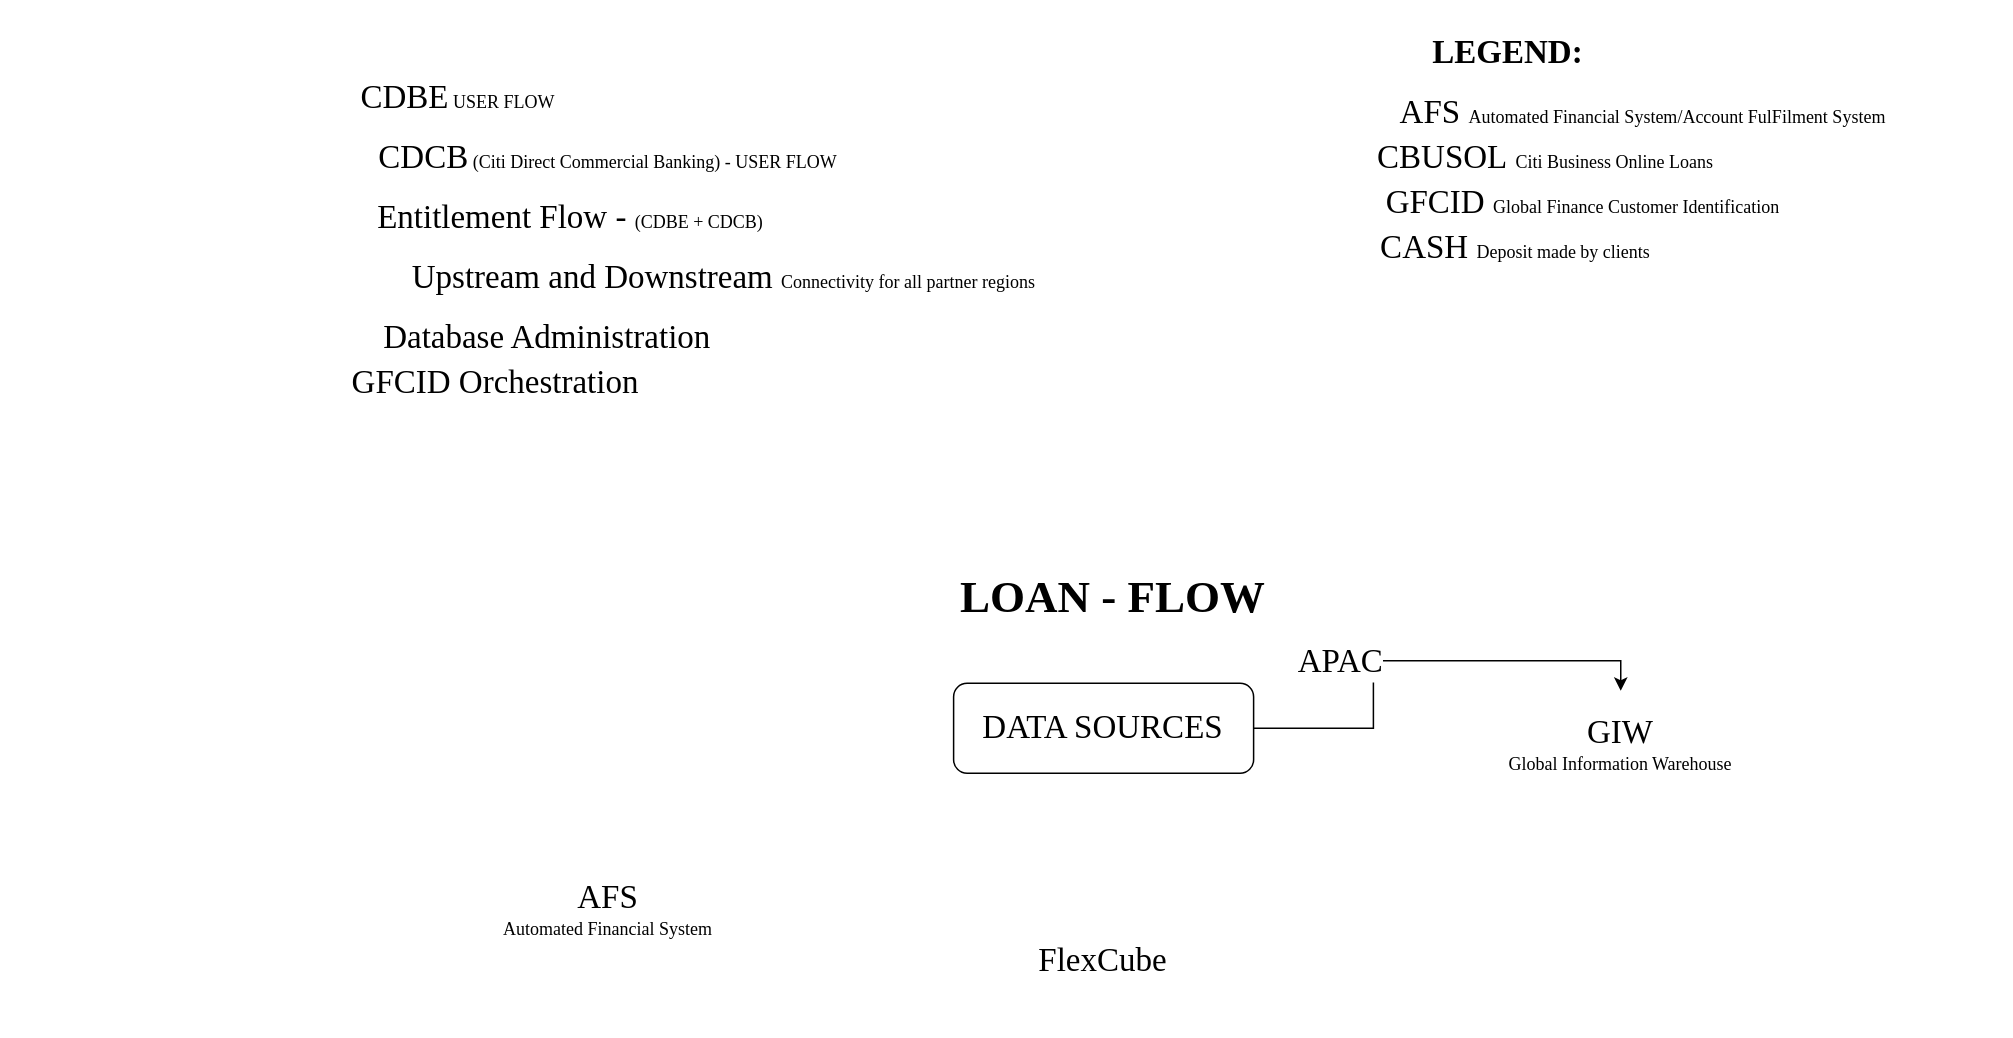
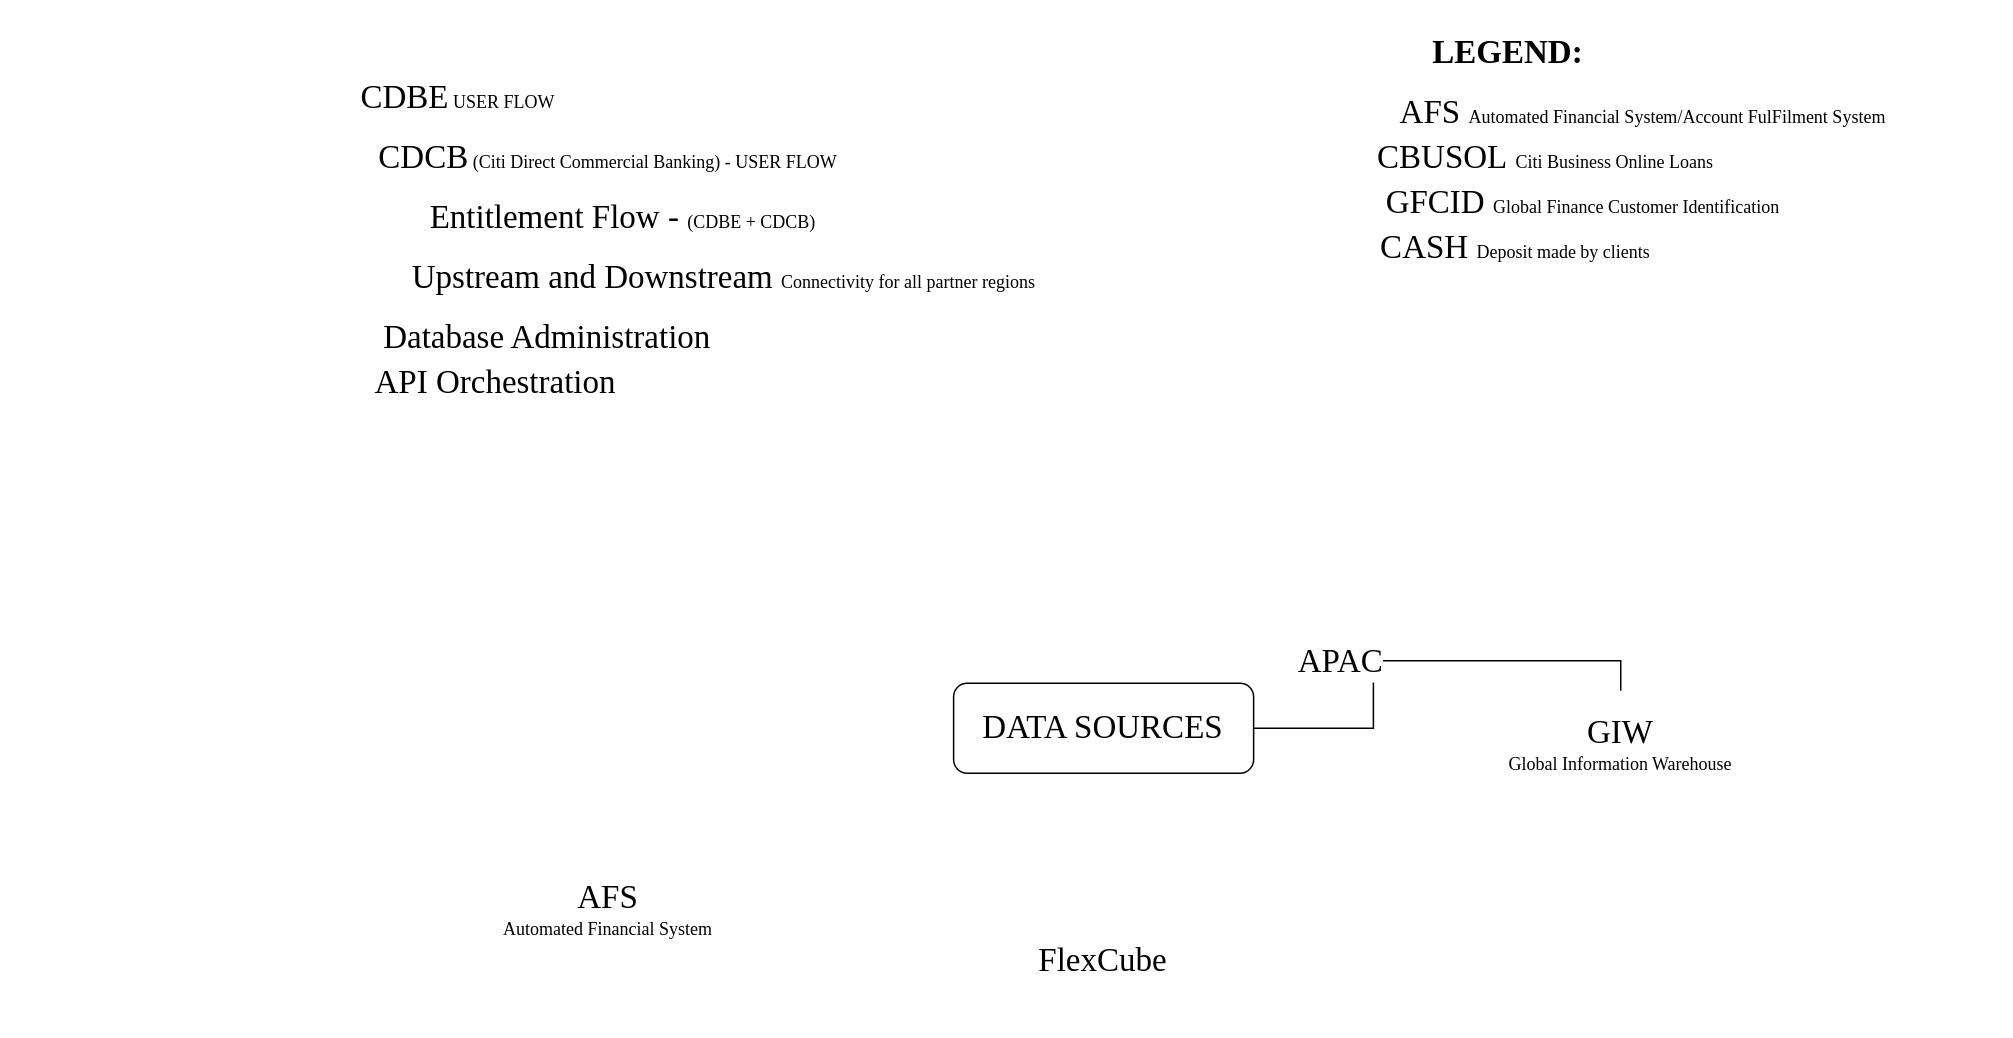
  <mxCell id="0" />
  <mxCell id="1" parent="0" />
- <mxCell id="2" value="&lt;h1 style=&quot;font-size: 30px;&quot;&gt;LOAN - FLOW&lt;/h1&gt;" style="text;html=1;strokeColor=none;fillColor=none;spacing=5;spacingTop=-20;whiteSpace=wrap;overflow=hidden;rounded=0;fontFamily=Architects Daughter;fontSource=https%3A%2F%2Ffonts.googleapis.com%2Fcss%3Ffamily%3DArchitects%2BDaughter;fontSize=30;" vertex="1" parent="1"><mxGeometry x="635.24" y="370" width="220" height="50" as="geometry" /></mxCell>
- <mxCell id="3" style="edgeStyle=orthogonalEdgeStyle;rounded=0;orthogonalLoop=1;jettySize=auto;html=1;entryX=0.5;entryY=0;entryDx=0;entryDy=0;" edge="1" parent="1" source="21" target="5"><mxGeometry relative="1" as="geometry" /></mxCell>
+ <mxCell id="3" style="edgeStyle=orthogonalEdgeStyle;rounded=0;orthogonalLoop=1;jettySize=auto;html=1;entryX=0.5;entryY=0;entryDx=0;entryDy=0;endArrow=none;" edge="1" parent="1" source="21" target="5"><mxGeometry relative="1" as="geometry" /></mxCell>
  <mxCell id="4" value="&lt;font data-font-src=&quot;https://fonts.googleapis.com/css?family=Architects+Daughter&quot; face=&quot;Architects Daughter&quot; style=&quot;font-size: 22px;&quot;&gt;APAC&lt;/font&gt;" style="edgeLabel;html=1;align=center;verticalAlign=middle;resizable=0;points=[];" vertex="1" connectable="0" parent="3"><mxGeometry x="0.111" y="-1" relative="1" as="geometry"><mxPoint x="-70" y="-1" as="offset" /></mxGeometry></mxCell>
  <mxCell id="5" value="&lt;font style=&quot;&quot;&gt;&lt;span style=&quot;font-size: 22px;&quot;&gt;GIW&lt;/span&gt;&lt;br&gt;&lt;font style=&quot;font-size: 12px;&quot;&gt;Global Information Warehouse&lt;/font&gt;&lt;br&gt;&lt;/font&gt;" style="text;html=1;strokeColor=none;fillColor=none;align=center;verticalAlign=middle;whiteSpace=wrap;rounded=0;fontFamily=Architects Daughter;fontSource=https%3A%2F%2Ffonts.googleapis.com%2Fcss%3Ffamily%3DArchitects%2BDaughter;" vertex="1" parent="1"><mxGeometry x="995" y="460" width="170" height="70" as="geometry" /></mxCell>
  <mxCell id="6" value="&lt;font style=&quot;font-size: 22px;&quot;&gt;FlexCube&lt;/font&gt;" style="text;html=1;strokeColor=none;fillColor=none;align=center;verticalAlign=middle;whiteSpace=wrap;rounded=0;fontFamily=Architects Daughter;fontSource=https%3A%2F%2Ffonts.googleapis.com%2Fcss%3Ffamily%3DArchitects%2BDaughter;" vertex="1" parent="1"><mxGeometry x="665.24" y="610" width="140" height="60" as="geometry" /></mxCell>
- <mxCell id="7" value="&lt;font style=&quot;&quot;&gt;&lt;font style=&quot;font-size: 22px;&quot;&gt;Entitlement Flow -&amp;nbsp;&lt;/font&gt;&lt;font style=&quot;font-size: 12px;&quot;&gt;(CDBE + CDCB)&lt;/font&gt;&lt;br&gt;&lt;/font&gt;" style="text;html=1;strokeColor=none;fillColor=none;align=center;verticalAlign=middle;whiteSpace=wrap;rounded=0;fontFamily=Architects Daughter;fontSource=https%3A%2F%2Ffonts.googleapis.com%2Fcss%3Ffamily%3DArchitects%2BDaughter;" vertex="1" parent="1"><mxGeometry x="140" y="130" width="480" height="30" as="geometry" /></mxCell>
+ <mxCell id="7" value="&lt;font style=&quot;&quot;&gt;&lt;font style=&quot;font-size: 22px;&quot;&gt;Entitlement Flow -&amp;nbsp;&lt;/font&gt;&lt;font style=&quot;font-size: 12px;&quot;&gt;(CDBE + CDCB)&lt;/font&gt;&lt;br&gt;&lt;/font&gt;" style="text;html=1;strokeColor=none;fillColor=none;align=center;verticalAlign=middle;whiteSpace=wrap;rounded=0;fontFamily=Architects Daughter;fontSource=https%3A%2F%2Ffonts.googleapis.com%2Fcss%3Ffamily%3DArchitects%2BDaughter;" vertex="1" parent="1"><mxGeometry x="175" y="130" width="480" height="30" as="geometry" /></mxCell>
  <mxCell id="8" value="&lt;font style=&quot;&quot;&gt;&lt;span style=&quot;font-size: 22px;&quot;&gt;AFS&lt;/span&gt;&lt;br&gt;&lt;font style=&quot;font-size: 12px;&quot;&gt;Automated Financial System&lt;/font&gt;&lt;br&gt;&lt;/font&gt;" style="text;html=1;strokeColor=none;fillColor=none;align=center;verticalAlign=middle;whiteSpace=wrap;rounded=0;fontFamily=Architects Daughter;fontSource=https%3A%2F%2Ffonts.googleapis.com%2Fcss%3Ffamily%3DArchitects%2BDaughter;" vertex="1" parent="1"><mxGeometry x="260" width="290" height="50" as="geometry" y="580" /></mxCell>
  <mxCell id="9" value="&lt;font style=&quot;&quot;&gt;&lt;font style=&quot;font-size: 22px;&quot;&gt;AFS &lt;/font&gt;&lt;font style=&quot;font-size: 12px;&quot;&gt;Automated Financial System/Account FulFilment System&lt;/font&gt;&lt;br&gt;&lt;/font&gt;" style="text;html=1;strokeColor=none;fillColor=none;align=center;verticalAlign=middle;whiteSpace=wrap;rounded=0;fontFamily=Architects Daughter;fontSource=https%3A%2F%2Ffonts.googleapis.com%2Fcss%3Ffamily%3DArchitects%2BDaughter;" vertex="1" parent="1"><mxGeometry x="870" y="60" width="450" height="30" as="geometry" /></mxCell>
  <mxCell id="10" value="&lt;font style=&quot;&quot;&gt;&lt;font style=&quot;font-size: 22px;&quot;&gt;CDCB&lt;/font&gt;&lt;font style=&quot;font-size: 12px;&quot;&gt;&amp;nbsp;(Citi Direct Commercial Banking) - USER FLOW&lt;/font&gt;&lt;br&gt;&lt;/font&gt;" style="text;html=1;strokeColor=none;fillColor=none;align=center;verticalAlign=middle;whiteSpace=wrap;rounded=0;fontFamily=Architects Daughter;fontSource=https%3A%2F%2Ffonts.googleapis.com%2Fcss%3Ffamily%3DArchitects%2BDaughter;" vertex="1" parent="1"><mxGeometry x="230" y="90" width="350" height="30" as="geometry" /></mxCell>
- <mxCell id="11" value="&lt;font style=&quot;&quot;&gt;&lt;span style=&quot;font-size: 22px;&quot;&gt;GFCID Orchestration&lt;/span&gt;&lt;br&gt;&lt;/font&gt;" style="text;html=1;strokeColor=none;fillColor=none;align=center;verticalAlign=middle;whiteSpace=wrap;rounded=0;fontFamily=Architects Daughter;fontSource=https%3A%2F%2Ffonts.googleapis.com%2Fcss%3Ffamily%3DArchitects%2BDaughter;" vertex="1" parent="1"><mxGeometry x="20" y="240" width="620" height="30" as="geometry" /></mxCell>
+ <mxCell id="11" value="&lt;font style=&quot;&quot;&gt;&lt;span style=&quot;font-size: 22px;&quot;&gt;API Orchestration&lt;/span&gt;&lt;br&gt;&lt;/font&gt;" style="text;html=1;strokeColor=none;fillColor=none;align=center;verticalAlign=middle;whiteSpace=wrap;rounded=0;fontFamily=Architects Daughter;fontSource=https%3A%2F%2Ffonts.googleapis.com%2Fcss%3Ffamily%3DArchitects%2BDaughter;" vertex="1" parent="1"><mxGeometry x="20" y="240" width="620" height="30" as="geometry" /></mxCell>
  <mxCell id="12" value="&lt;font style=&quot;&quot;&gt;&lt;span style=&quot;font-size: 22px;&quot;&gt;Upstream and Downstream &lt;/span&gt;&lt;font style=&quot;font-size: 12px;&quot;&gt;Connectivity for all partner regions&lt;/font&gt;&lt;span style=&quot;font-size: 22px;&quot;&gt;&amp;nbsp;&lt;/span&gt;&lt;br&gt;&lt;/font&gt;" style="text;html=1;strokeColor=none;fillColor=none;align=center;verticalAlign=middle;whiteSpace=wrap;rounded=0;fontFamily=Architects Daughter;fontSource=https%3A%2F%2Ffonts.googleapis.com%2Fcss%3Ffamily%3DArchitects%2BDaughter;" vertex="1" parent="1"><mxGeometry x="180" y="170" width="610" height="30" as="geometry" /></mxCell>
  <mxCell id="13" value="&lt;font style=&quot;&quot;&gt;&lt;span style=&quot;font-size: 22px;&quot;&gt;Database Administration&amp;nbsp;&lt;/span&gt;&lt;span style=&quot;font-size: 22px;&quot;&gt;&amp;nbsp;&lt;/span&gt;&lt;br&gt;&lt;/font&gt;" style="text;html=1;strokeColor=none;fillColor=none;align=center;verticalAlign=middle;whiteSpace=wrap;rounded=0;fontFamily=Architects Daughter;fontSource=https%3A%2F%2Ffonts.googleapis.com%2Fcss%3Ffamily%3DArchitects%2BDaughter;" vertex="1" parent="1"><mxGeometry x="60" y="210" width="620" height="30" as="geometry" /></mxCell>
  <mxCell id="14" value="&lt;font style=&quot;font-size: 22px;&quot;&gt;&lt;span style=&quot;font-size: 22px;&quot;&gt;LEGEND:&lt;/span&gt;&lt;br style=&quot;font-size: 22px;&quot;&gt;&lt;/font&gt;" style="text;html=1;strokeColor=none;fillColor=none;align=center;verticalAlign=middle;whiteSpace=wrap;rounded=0;fontFamily=Architects Daughter;fontSource=https%3A%2F%2Ffonts.googleapis.com%2Fcss%3Ffamily%3DArchitects%2BDaughter;fontSize=22;fontStyle=1" vertex="1" parent="1"><mxGeometry x="860" y="20" width="290" height="30" as="geometry" /></mxCell>
  <mxCell id="15" value="&lt;font style=&quot;&quot;&gt;&lt;font style=&quot;font-size: 22px;&quot;&gt;CDBE&lt;/font&gt;&lt;font style=&quot;font-size: 12px;&quot;&gt;&amp;nbsp;USER FLOW&lt;/font&gt;&lt;br&gt;&lt;/font&gt;" style="text;html=1;strokeColor=none;fillColor=none;align=center;verticalAlign=middle;whiteSpace=wrap;rounded=0;fontFamily=Architects Daughter;fontSource=https%3A%2F%2Ffonts.googleapis.com%2Fcss%3Ffamily%3DArchitects%2BDaughter;" vertex="1" parent="1"><mxGeometry x="160" y="50" width="290" height="30" as="geometry" /></mxCell>
  <mxCell id="16" value="&lt;font style=&quot;&quot;&gt;&lt;font style=&quot;font-size: 22px;&quot;&gt;CBUSOL&amp;nbsp;&lt;/font&gt;&lt;font style=&quot;font-size: 12px;&quot;&gt;Citi Business Online Loans&lt;/font&gt;&lt;br&gt;&lt;/font&gt;" style="text;html=1;strokeColor=none;fillColor=none;align=center;verticalAlign=middle;whiteSpace=wrap;rounded=0;fontFamily=Architects Daughter;fontSource=https%3A%2F%2Ffonts.googleapis.com%2Fcss%3Ffamily%3DArchitects%2BDaughter;" vertex="1" parent="1"><mxGeometry x="890" y="90" width="280" height="30" as="geometry" /></mxCell>
  <mxCell id="17" value="&lt;font style=&quot;&quot;&gt;&lt;font style=&quot;font-size: 22px;&quot;&gt;GFCID&amp;nbsp;&lt;/font&gt;&lt;font style=&quot;font-size: 12px;&quot;&gt;Global Finance Customer Identification&lt;/font&gt;&lt;br&gt;&lt;/font&gt;" style="text;html=1;strokeColor=none;fillColor=none;align=center;verticalAlign=middle;whiteSpace=wrap;rounded=0;fontFamily=Architects Daughter;fontSource=https%3A%2F%2Ffonts.googleapis.com%2Fcss%3Ffamily%3DArchitects%2BDaughter;" vertex="1" parent="1"><mxGeometry x="910" y="120" width="290" height="30" as="geometry" /></mxCell>
  <mxCell id="18" value="&lt;font style=&quot;&quot;&gt;&lt;font style=&quot;font-size: 22px;&quot;&gt;CASH&amp;nbsp;&lt;/font&gt;&lt;font style=&quot;font-size: 12px;&quot;&gt;Deposit made by clients&lt;/font&gt;&lt;br&gt;&lt;/font&gt;" style="text;html=1;strokeColor=none;fillColor=none;align=center;verticalAlign=middle;whiteSpace=wrap;rounded=0;fontFamily=Architects Daughter;fontSource=https%3A%2F%2Ffonts.googleapis.com%2Fcss%3Ffamily%3DArchitects%2BDaughter;" vertex="1" parent="1"><mxGeometry x="860" y="150" width="300" height="30" as="geometry" /></mxCell>
  <mxCell id="19" value="" style="group" vertex="1" connectable="0" parent="1"><mxGeometry x="635.24" y="455" width="200" height="60" as="geometry" /></mxCell>
  <mxCell id="20" value="" style="rounded=1;whiteSpace=wrap;html=1;" vertex="1" parent="19"><mxGeometry width="200" height="60" as="geometry" /></mxCell>
  <mxCell id="21" value="&lt;font style=&quot;font-size: 22px;&quot;&gt;DATA SOURCES&lt;/font&gt;" style="text;html=1;strokeColor=none;fillColor=none;align=center;verticalAlign=middle;whiteSpace=wrap;rounded=0;fontFamily=Architects Daughter;fontSource=https%3A%2F%2Ffonts.googleapis.com%2Fcss%3Ffamily%3DArchitects%2BDaughter;" vertex="1" parent="19"><mxGeometry y="15" width="200" height="30" as="geometry" /></mxCell>
